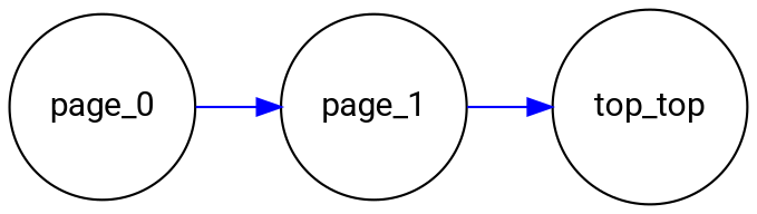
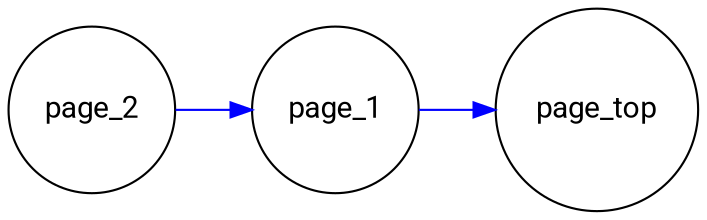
  digraph {
    fontname=Roboto
    rankdir=LR
    node [fontname=Roboto shape=circle]
    edge [color=blue fontname=Roboto]
-   page_2 [label=page_0]
+   page_2
    page_1
-   page_top [label=top_top]
+   page_top
    page_2 -> page_1
    page_1 -> page_top
  }
